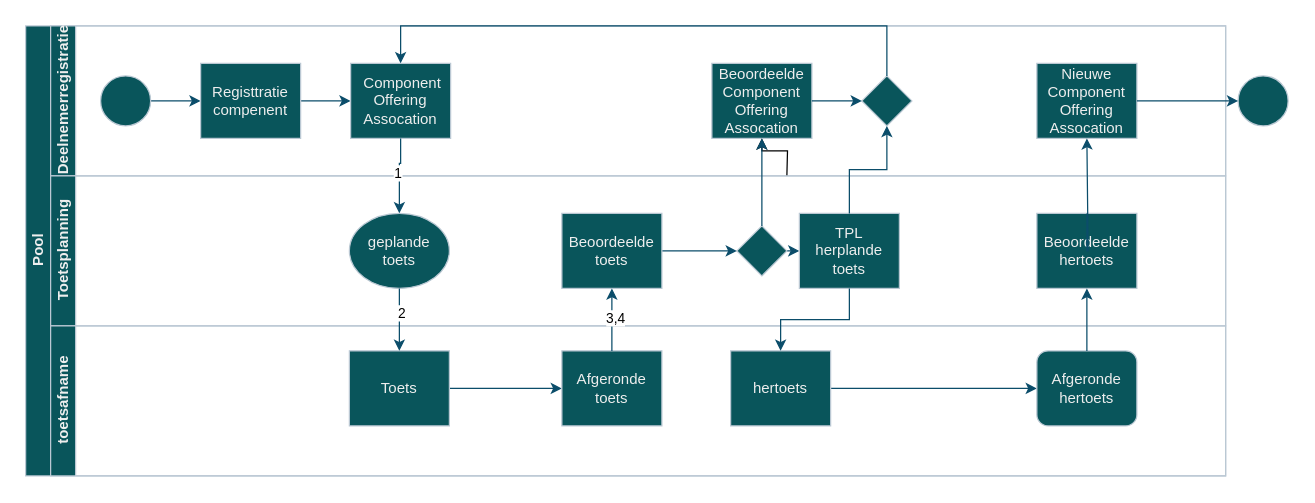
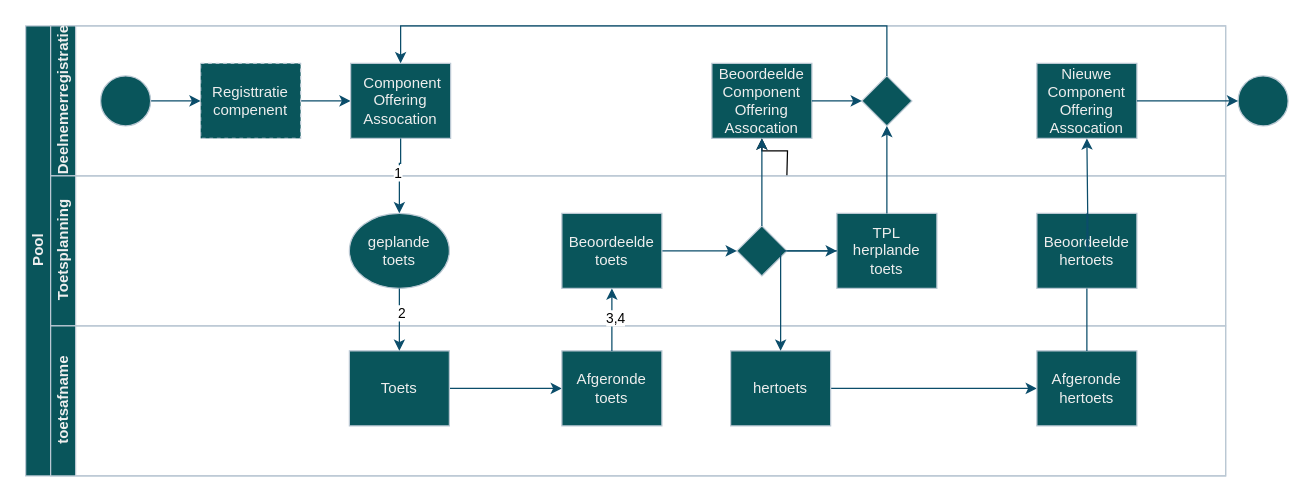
  <mxCell id="0" />
  <mxCell id="1" parent="0" />
  <mxCell id="2" value="Pool" style="swimlane;html=1;childLayout=stackLayout;resizeParent=1;resizeParentMax=0;horizontal=0;startSize=20;horizontalStack=0;labelBackgroundColor=none;fillColor=#09555B;strokeColor=#BAC8D3;fontColor=#EEEEEE;" parent="1" vertex="1"><mxGeometry x="20" y="20" width="960" height="360" as="geometry" /></mxCell>
  <mxCell id="3" value="Deelnemerregistratie" style="swimlane;html=1;startSize=20;horizontal=0;labelBackgroundColor=none;fillColor=#09555B;strokeColor=#BAC8D3;fontColor=#EEEEEE;" parent="2" vertex="1"><mxGeometry x="20" width="940" height="120" as="geometry" /></mxCell>
  <mxCell id="4" value="" style="edgeStyle=orthogonalEdgeStyle;rounded=0;orthogonalLoop=1;jettySize=auto;html=1;labelBackgroundColor=none;strokeColor=#0B4D6A;fontColor=default;" parent="3" source="5" target="7" edge="1"><mxGeometry relative="1" as="geometry" /></mxCell>
  <mxCell id="5" value="" style="ellipse;whiteSpace=wrap;html=1;labelBackgroundColor=none;fillColor=#09555B;strokeColor=#BAC8D3;fontColor=#EEEEEE;" parent="3" vertex="1"><mxGeometry x="40" y="40" width="40" height="40" as="geometry" /></mxCell>
  <mxCell id="6" style="edgeStyle=orthogonalEdgeStyle;rounded=0;orthogonalLoop=1;jettySize=auto;html=1;entryX=0;entryY=0.5;entryDx=0;entryDy=0;strokeColor=#0B4D6A;" parent="3" source="7" target="8" edge="1"><mxGeometry relative="1" as="geometry" /></mxCell>
- <mxCell id="7" value="Registtratie compenent" style="rounded=0;whiteSpace=wrap;html=1;fontFamily=Helvetica;fontSize=12;fontColor=#EEEEEE;align=center;labelBackgroundColor=none;fillColor=#09555B;strokeColor=#BAC8D3;" parent="3" vertex="1"><mxGeometry x="120" y="30" width="80" height="60" as="geometry" /></mxCell>
+ <mxCell id="7" value="Registtratie compenent" style="rounded=0;whiteSpace=wrap;html=1;fontFamily=Helvetica;fontSize=12;fontColor=#EEEEEE;align=center;labelBackgroundColor=none;fillColor=#09555B;strokeColor=#BAC8D3;dashed=1;" parent="3" vertex="1"><mxGeometry x="120" y="30" width="80" height="60" as="geometry" /></mxCell>
  <mxCell id="8" value="&amp;nbsp;Component Offering Assocation" style="rounded=0;whiteSpace=wrap;html=1;fontFamily=Helvetica;fontSize=12;fontColor=#EEEEEE;align=center;labelBackgroundColor=none;fillColor=#09555B;strokeColor=#BAC8D3;" parent="3" vertex="1"><mxGeometry x="240" y="30" width="80" height="60" as="geometry" /></mxCell>
  <mxCell id="9" value="" style="ellipse;whiteSpace=wrap;html=1;labelBackgroundColor=none;fillColor=#09555B;strokeColor=#BAC8D3;fontColor=#EEEEEE;" parent="3" vertex="1"><mxGeometry x="950" y="40" width="40" height="40" as="geometry" /></mxCell>
  <mxCell id="10" value="Beoordeelde Component Offering Assocation" style="rounded=0;whiteSpace=wrap;html=1;fontFamily=Helvetica;fontSize=12;fontColor=#EEEEEE;align=center;labelBackgroundColor=none;fillColor=#09555B;strokeColor=#BAC8D3;" parent="3" vertex="1"><mxGeometry x="529" y="30" width="80" height="60" as="geometry" /></mxCell>
  <mxCell id="11" value="Nieuwe Component Offering Assocation" style="rounded=0;whiteSpace=wrap;html=1;fontFamily=Helvetica;fontSize=12;fontColor=#EEEEEE;align=center;labelBackgroundColor=none;fillColor=#09555B;strokeColor=#BAC8D3;" parent="3" vertex="1"><mxGeometry x="789" y="30" width="80" height="60" as="geometry" /></mxCell>
  <mxCell id="12" style="edgeStyle=orthogonalEdgeStyle;rounded=0;orthogonalLoop=1;jettySize=auto;html=1;entryX=0;entryY=0.5;entryDx=0;entryDy=0;strokeColor=#0B4D6A;exitX=1;exitY=0.5;exitDx=0;exitDy=0;" parent="3" source="11" target="9" edge="1"><mxGeometry relative="1" as="geometry"><Array as="points"><mxPoint x="890" y="60" /><mxPoint x="890" y="60" /></Array><mxPoint x="860" y="70" as="sourcePoint" /></mxGeometry></mxCell>
  <mxCell id="13" value="" style="rhombus;whiteSpace=wrap;html=1;fontFamily=Helvetica;fontSize=12;fontColor=#EEEEEE;align=center;labelBackgroundColor=none;fillColor=#09555B;strokeColor=#BAC8D3;" parent="3" vertex="1"><mxGeometry x="649" y="40" width="40" height="40" as="geometry" /></mxCell>
  <mxCell id="14" value="" style="endArrow=classic;html=1;rounded=0;strokeColor=#0B4D6A;exitX=1;exitY=0.5;exitDx=0;exitDy=0;entryX=0;entryY=0.5;entryDx=0;entryDy=0;" parent="3" source="10" target="13" edge="1"><mxGeometry width="50" height="50" relative="1" as="geometry"><mxPoint x="559" y="370" as="sourcePoint" /><mxPoint x="609" y="320" as="targetPoint" /></mxGeometry></mxCell>
  <mxCell id="15" style="edgeStyle=orthogonalEdgeStyle;rounded=0;orthogonalLoop=1;jettySize=auto;html=1;strokeColor=#0B4D6A;entryX=0.5;entryY=0;entryDx=0;entryDy=0;exitX=0.5;exitY=0;exitDx=0;exitDy=0;" parent="3" source="13" target="8" edge="1"><mxGeometry relative="1" as="geometry"><Array as="points"><mxPoint x="669" /><mxPoint x="280" /></Array><mxPoint x="280" y="10" as="targetPoint" /></mxGeometry></mxCell>
  <mxCell id="16" value="" style="edgeStyle=orthogonalEdgeStyle;rounded=0;orthogonalLoop=1;jettySize=auto;html=1;" edge="1" parent="2" target="10"><mxGeometry relative="1" as="geometry"><mxPoint x="609" y="120" as="sourcePoint" /></mxGeometry></mxCell>
  <mxCell id="17" value="Toetsplanning" style="swimlane;html=1;startSize=20;horizontal=0;labelBackgroundColor=none;fillColor=#09555B;strokeColor=#BAC8D3;fontColor=#EEEEEE;" parent="2" vertex="1"><mxGeometry x="20" y="120" width="940" height="120" as="geometry" /></mxCell>
  <mxCell id="18" style="edgeStyle=orthogonalEdgeStyle;rounded=0;orthogonalLoop=1;jettySize=auto;html=1;exitX=1;exitY=0.5;exitDx=0;exitDy=0;strokeColor=#0B4D6A;entryX=0;entryY=0.5;entryDx=0;entryDy=0;" parent="17" source="19" target="22" edge="1"><mxGeometry relative="1" as="geometry"><mxPoint x="619" y="60" as="targetPoint" /><Array as="points" /></mxGeometry></mxCell>
  <mxCell id="19" value="" style="rhombus;whiteSpace=wrap;html=1;fontFamily=Helvetica;fontSize=12;fontColor=#EEEEEE;align=center;labelBackgroundColor=none;fillColor=#09555B;strokeColor=#BAC8D3;" parent="17" vertex="1"><mxGeometry x="549" y="40" width="40" height="40" as="geometry" /></mxCell>
  <mxCell id="20" style="edgeStyle=orthogonalEdgeStyle;rounded=0;orthogonalLoop=1;jettySize=auto;html=1;entryX=0;entryY=0.5;entryDx=0;entryDy=0;strokeColor=#0B4D6A;" parent="17" source="21" target="19" edge="1"><mxGeometry relative="1" as="geometry" /></mxCell>
  <mxCell id="21" value="Beoordeelde toets" style="rounded=0;whiteSpace=wrap;html=1;fontFamily=Helvetica;fontSize=12;fontColor=#EEEEEE;align=center;labelBackgroundColor=none;fillColor=#09555B;strokeColor=#BAC8D3;" parent="17" vertex="1"><mxGeometry x="409" y="30" width="80" height="60" as="geometry" /></mxCell>
- <mxCell id="22" value="TPL herplande toets" style="rounded=0;whiteSpace=wrap;html=1;fontFamily=Helvetica;fontSize=12;fontColor=#EEEEEE;align=center;labelBackgroundColor=none;fillColor=#09555B;strokeColor=#BAC8D3;" parent="17" vertex="1"><mxGeometry x="599" y="30" width="80" height="60" as="geometry" /></mxCell>
+ <mxCell id="22" value="TPL herplande toets" style="rounded=0;whiteSpace=wrap;html=1;fontFamily=Helvetica;fontSize=12;fontColor=#EEEEEE;align=center;labelBackgroundColor=none;fillColor=#09555B;strokeColor=#BAC8D3;" parent="17" vertex="1"><mxGeometry x="629" y="30" width="80" height="60" as="geometry" /></mxCell>
  <mxCell id="23" value="Beoordeelde hertoets" style="rounded=0;whiteSpace=wrap;html=1;fontFamily=Helvetica;fontSize=12;fontColor=#EEEEEE;align=center;labelBackgroundColor=none;fillColor=#09555B;strokeColor=#BAC8D3;" parent="17" vertex="1"><mxGeometry x="789" y="30" width="80" height="60" as="geometry" /></mxCell>
  <mxCell id="24" value="toetsafname" style="swimlane;html=1;startSize=20;horizontal=0;labelBackgroundColor=none;fillColor=#09555B;strokeColor=#BAC8D3;fontColor=#EEEEEE;" parent="2" vertex="1"><mxGeometry x="20" y="240" width="940" height="120" as="geometry" /></mxCell>
  <mxCell id="25" value="" style="edgeStyle=orthogonalEdgeStyle;rounded=0;orthogonalLoop=1;jettySize=auto;html=1;endArrow=classic;endFill=1;labelBackgroundColor=none;strokeColor=#0B4D6A;fontColor=default;entryX=0;entryY=0.5;entryDx=0;entryDy=0;" parent="24" source="30" target="33" edge="1"><mxGeometry relative="1" as="geometry"><mxPoint x="360" y="50" as="targetPoint" /><Array as="points"><mxPoint x="280" y="50" /><mxPoint x="280" y="51" /></Array></mxGeometry></mxCell>
  <mxCell id="26" style="edgeStyle=orthogonalEdgeStyle;rounded=0;orthogonalLoop=1;jettySize=auto;html=1;entryX=0;entryY=0.5;entryDx=0;entryDy=0;strokeColor=#0B4D6A;" parent="24" source="27" target="28" edge="1"><mxGeometry relative="1" as="geometry" /></mxCell>
  <mxCell id="27" value="hertoets" style="rounded=0;whiteSpace=wrap;html=1;fontFamily=Helvetica;fontSize=12;fontColor=#EEEEEE;align=center;labelBackgroundColor=none;fillColor=#09555B;strokeColor=#BAC8D3;" parent="24" vertex="1"><mxGeometry x="544" y="20" width="80" height="60" as="geometry" /></mxCell>
- <mxCell id="28" value="Afgeronde hertoets" style="whiteSpace=wrap;html=1;fontFamily=Helvetica;fontSize=12;fontColor=#EEEEEE;align=center;labelBackgroundColor=none;fillColor=#09555B;strokeColor=#BAC8D3;rounded=1;" parent="24" vertex="1"><mxGeometry x="789" y="20" width="80" height="60" as="geometry" /></mxCell>
+ <mxCell id="28" value="Afgeronde hertoets" style="rounded=0;whiteSpace=wrap;html=1;fontFamily=Helvetica;fontSize=12;fontColor=#EEEEEE;align=center;labelBackgroundColor=none;fillColor=#09555B;strokeColor=#BAC8D3;" parent="24" vertex="1"><mxGeometry x="789" y="20" width="80" height="60" as="geometry" /></mxCell>
  <mxCell id="29" value="geplande toets" style="ellipse;whiteSpace=wrap;html=1;fontFamily=Helvetica;fontSize=12;fontColor=#EEEEEE;align=center;labelBackgroundColor=none;fillColor=#09555B;strokeColor=#BAC8D3;" parent="24" vertex="1"><mxGeometry x="239" y="-90" width="80" height="60" as="geometry" /></mxCell>
  <mxCell id="30" value="Toets" style="rounded=0;whiteSpace=wrap;html=1;fontFamily=Helvetica;fontSize=12;fontColor=#EEEEEE;align=center;labelBackgroundColor=none;fillColor=#09555B;strokeColor=#BAC8D3;" parent="24" vertex="1"><mxGeometry x="239" y="20" width="80" height="60" as="geometry" /></mxCell>
  <mxCell id="31" style="edgeStyle=orthogonalEdgeStyle;rounded=0;orthogonalLoop=1;jettySize=auto;html=1;entryX=0.5;entryY=0;entryDx=0;entryDy=0;strokeColor=#0B4D6A;" parent="24" source="29" target="30" edge="1"><mxGeometry relative="1" as="geometry" /></mxCell>
  <mxCell id="32" value="2" style="edgeLabel;html=1;align=center;verticalAlign=middle;resizable=0;points=[];" vertex="1" connectable="0" parent="31"><mxGeometry x="-0.23" y="1" relative="1" as="geometry"><mxPoint as="offset" /></mxGeometry></mxCell>
  <mxCell id="33" value="Afgeronde toets" style="rounded=0;whiteSpace=wrap;html=1;fontFamily=Helvetica;fontSize=12;fontColor=#EEEEEE;align=center;labelBackgroundColor=none;fillColor=#09555B;strokeColor=#BAC8D3;" parent="24" vertex="1"><mxGeometry x="409" y="20" width="80" height="60" as="geometry" /></mxCell>
  <mxCell id="34" value="" style="edgeStyle=orthogonalEdgeStyle;rounded=0;orthogonalLoop=1;jettySize=auto;html=1;endArrow=classic;endFill=1;labelBackgroundColor=none;strokeColor=#0B4D6A;fontColor=default;exitX=0.5;exitY=1;exitDx=0;exitDy=0;entryX=0.5;entryY=0;entryDx=0;entryDy=0;" parent="2" source="8" target="29" edge="1"><mxGeometry relative="1" as="geometry"><Array as="points"><mxPoint x="300" y="110" /><mxPoint x="299" y="110" /></Array></mxGeometry></mxCell>
  <mxCell id="35" value="1" style="edgeLabel;html=1;align=center;verticalAlign=middle;resizable=0;points=[];" vertex="1" connectable="0" parent="34"><mxGeometry x="-0.093" y="-2" relative="1" as="geometry"><mxPoint as="offset" /></mxGeometry></mxCell>
  <mxCell id="36" style="edgeStyle=orthogonalEdgeStyle;rounded=0;orthogonalLoop=1;jettySize=auto;html=1;entryX=0.5;entryY=1;entryDx=0;entryDy=0;strokeColor=#0B4D6A;" parent="2" source="33" target="21" edge="1"><mxGeometry relative="1" as="geometry" /></mxCell>
  <mxCell id="37" value="3,4" style="edgeLabel;html=1;align=center;verticalAlign=middle;resizable=0;points=[];" vertex="1" connectable="0" parent="36"><mxGeometry x="0.063" y="-2" relative="1" as="geometry"><mxPoint as="offset" /></mxGeometry></mxCell>
  <mxCell id="38" style="edgeStyle=orthogonalEdgeStyle;rounded=0;orthogonalLoop=1;jettySize=auto;html=1;entryX=0.5;entryY=1;entryDx=0;entryDy=0;strokeColor=#0B4D6A;" parent="2" source="19" target="10" edge="1"><mxGeometry relative="1" as="geometry" /></mxCell>
  <mxCell id="39" style="edgeStyle=orthogonalEdgeStyle;rounded=0;orthogonalLoop=1;jettySize=auto;html=1;entryX=0.5;entryY=0;entryDx=0;entryDy=0;strokeColor=#0B4D6A;" parent="2" source="22" target="27" edge="1"><mxGeometry relative="1" as="geometry" /></mxCell>
- <mxCell id="40" style="edgeStyle=orthogonalEdgeStyle;rounded=0;orthogonalLoop=1;jettySize=auto;html=1;entryX=0.5;entryY=1;entryDx=0;entryDy=0;strokeColor=#0B4D6A;" parent="2" source="28" target="23" edge="1"><mxGeometry relative="1" as="geometry" /></mxCell>
+ <mxCell id="40" style="edgeStyle=orthogonalEdgeStyle;rounded=0;orthogonalLoop=1;jettySize=auto;html=1;entryX=0.5;entryY=1;entryDx=0;entryDy=0;strokeColor=#0B4D6A;endArrow=none;" parent="2" source="28" target="23" edge="1"><mxGeometry relative="1" as="geometry" /></mxCell>
  <mxCell id="41" style="edgeStyle=orthogonalEdgeStyle;rounded=0;orthogonalLoop=1;jettySize=auto;html=1;strokeColor=#0B4D6A;exitX=0.5;exitY=0;exitDx=0;exitDy=0;" parent="2" source="23" edge="1"><mxGeometry relative="1" as="geometry"><Array as="points"><mxPoint x="849" y="180" /><mxPoint x="850" y="180" /><mxPoint x="850" y="90" /></Array><mxPoint x="849" y="90" as="targetPoint" /></mxGeometry></mxCell>
  <mxCell id="42" style="edgeStyle=orthogonalEdgeStyle;rounded=0;orthogonalLoop=1;jettySize=auto;html=1;entryX=0.5;entryY=1;entryDx=0;entryDy=0;strokeColor=#0B4D6A;exitX=0.5;exitY=0;exitDx=0;exitDy=0;" edge="1" parent="2" source="22" target="13"><mxGeometry relative="1" as="geometry"><mxPoint x="599" y="170" as="sourcePoint" /><mxPoint x="599" y="100" as="targetPoint" /></mxGeometry></mxCell>
